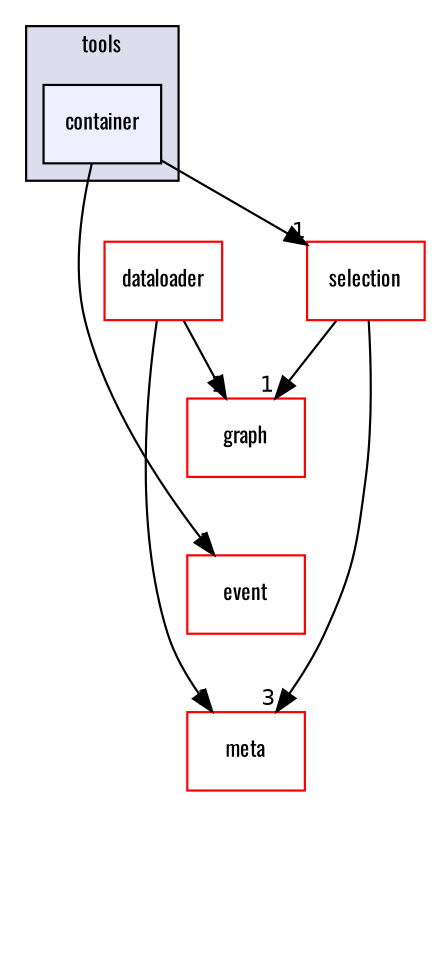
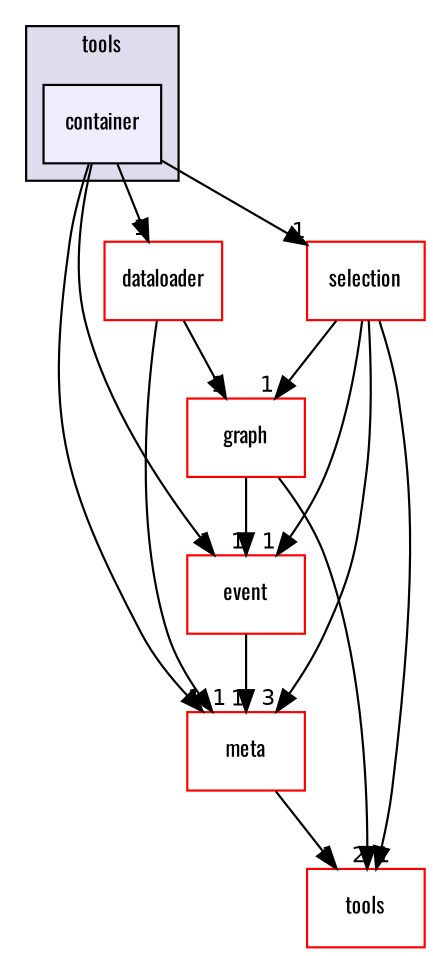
  digraph {
    compound=true
    fontname=Oswald
    node [fillcolor=white fontname=Oswald fontsize=10 shape=box style=filled color=red]
    edge [fontname=Oswald headlabel=1 labeldistance=1.5 labelfontname=Helvetica labelfontsize=10]
    n1 [fillcolor="#eeeeff" label=container pencolor=black color=""]
    n2 [label=meta]
    n3 [label=event]
    n4 [label=dataloader]
    n5 [label=selection]
+   n6 [label=tools]
    n7 [label="graph"]
    subgraph cluster_1 {
      bgcolor="#ddddee"
      fontsize=10
      label=tools
      pencolor=black
      n1
    }
+   n1 -> n2
    n1 -> n3
+   n1 -> n4
    n1 -> n5
+   n2 -> n6
+   n3 -> n2
    n4 -> n2
    n4 -> n7
    n5 -> n2 [headlabel=3]
+   n5 -> n3
+   n5 -> n6
    n5 -> n7
+   n7 -> n3
+   n7 -> n6 [headlabel=2]
  }
